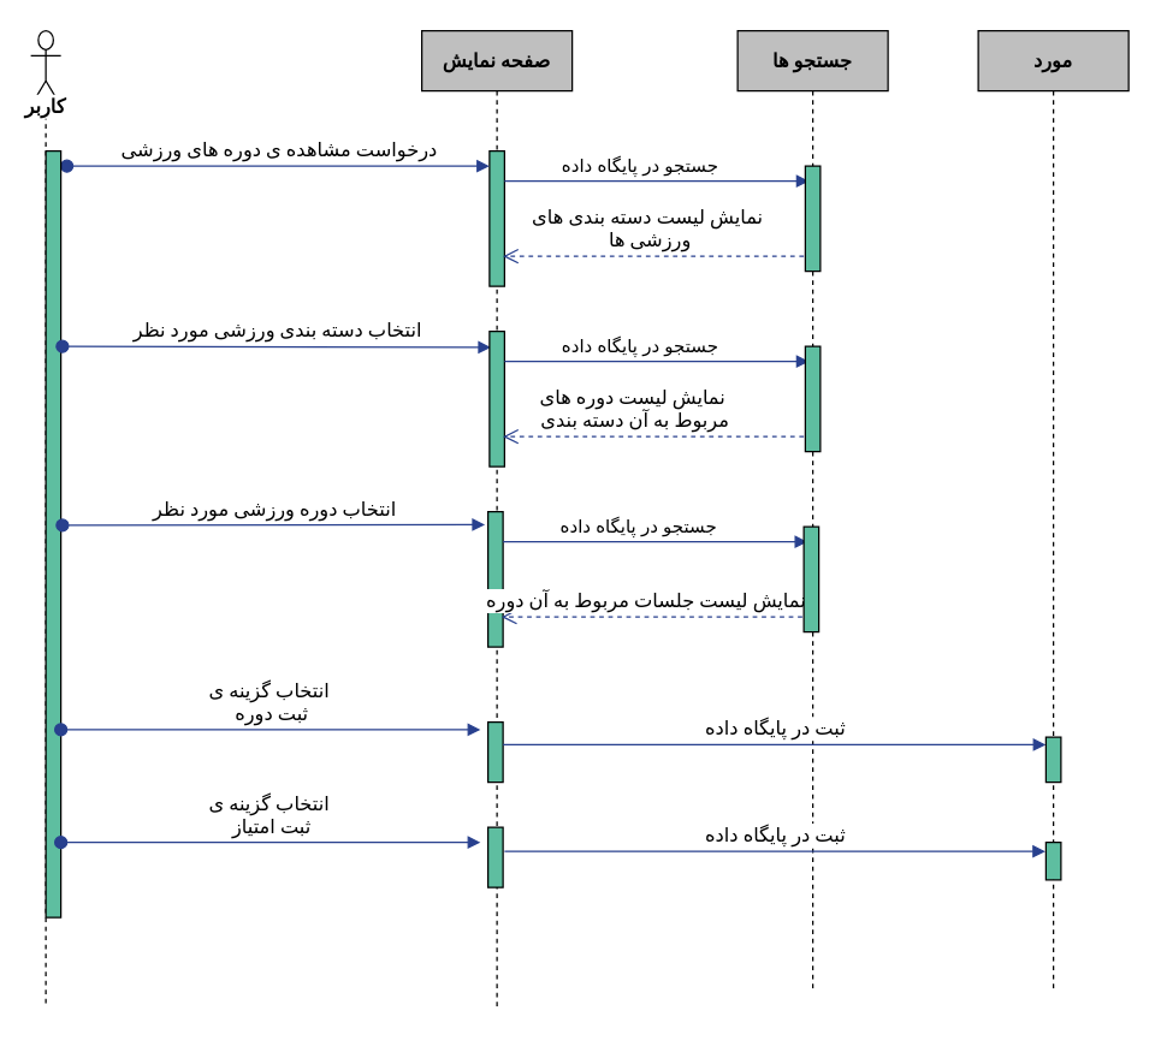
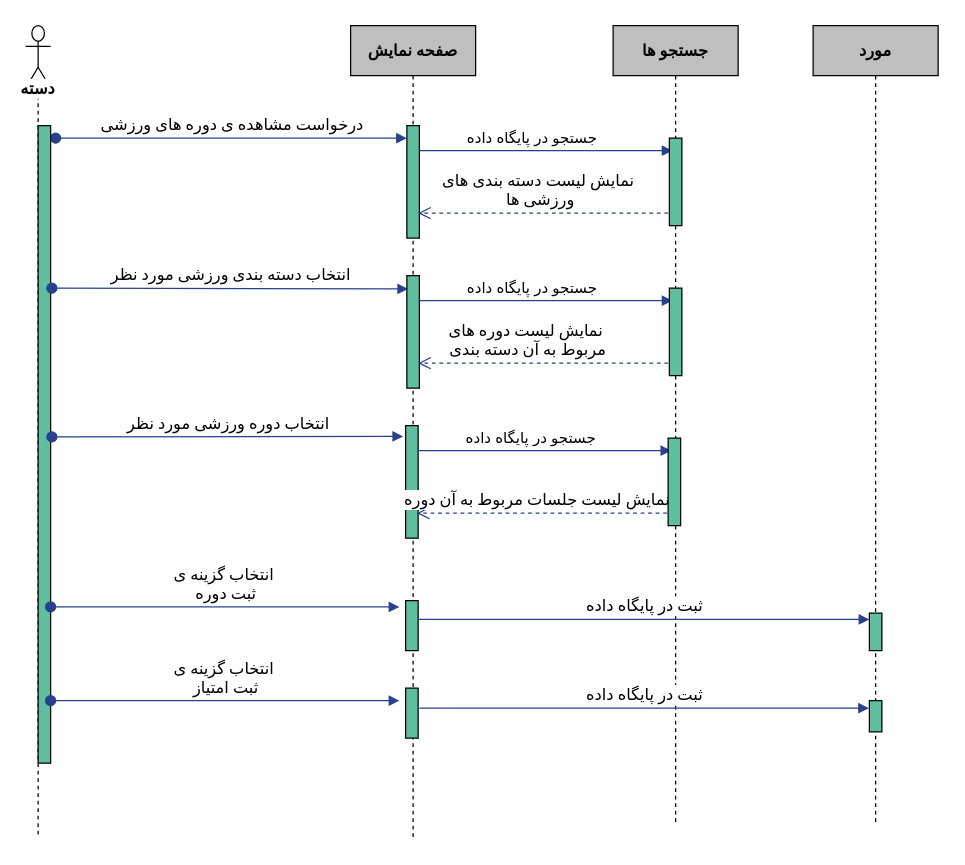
  <mxCell id="0" />
  <mxCell id="1" parent="0" />
- <mxCell id="2" value="کاربر" style="shape=umlLifeline;participant=umlActor;perimeter=lifelinePerimeter;whiteSpace=wrap;html=1;container=1;collapsible=0;recursiveResize=0;verticalAlign=top;spacingTop=36;labelBackgroundColor=#ffffff;outlineConnect=0;size=50;fontFamily=B Zar;fontSize=13;fontStyle=1" parent="1" vertex="1"><mxGeometry x="20" y="20" width="20" height="650" as="geometry" /></mxCell>
+ <mxCell id="2" value="دسته" style="shape=umlLifeline;participant=umlActor;perimeter=lifelinePerimeter;whiteSpace=wrap;html=1;container=1;collapsible=0;recursiveResize=0;verticalAlign=top;spacingTop=36;labelBackgroundColor=#ffffff;outlineConnect=0;size=50;fontFamily=B Zar;fontSize=13;fontStyle=1" parent="1" vertex="1"><mxGeometry x="20" y="20" width="20" height="650" as="geometry" /></mxCell>
  <mxCell id="3" value="&lt;font style=&quot;font-size: 13px;&quot;&gt;&lt;br style=&quot;font-size: 13px;&quot;&gt;صفحه نمایش&lt;br style=&quot;font-size: 13px;&quot;&gt;&lt;/font&gt;&lt;br style=&quot;font-size: 13px;&quot;&gt;" style="shape=umlLifeline;perimeter=lifelinePerimeter;whiteSpace=wrap;html=1;container=1;collapsible=0;recursiveResize=0;outlineConnect=0;fontFamily=B Zar;fontSize=13;fontStyle=1;fillColor=#BFBFBF;" parent="1" vertex="1"><mxGeometry x="280" y="20" width="100" height="650" as="geometry" /></mxCell>
  <mxCell id="4" value="" style="html=1;points=[];perimeter=orthogonalPerimeter;fillColor=#5EBEA0;" parent="3" vertex="1"><mxGeometry x="45" y="80" width="10" height="90" as="geometry" /></mxCell>
  <mxCell id="5" value="جستجو ها" style="shape=umlLifeline;perimeter=lifelinePerimeter;whiteSpace=wrap;html=1;container=1;collapsible=0;recursiveResize=0;outlineConnect=0;fontFamily=B Zar;fontSize=13;fontStyle=1;fillColor=#BFBFBF;" parent="1" vertex="1"><mxGeometry x="490" y="20" width="100" height="640" as="geometry" /></mxCell>
  <mxCell id="6" value="&lt;font style=&quot;font-size: 13px;&quot;&gt;درخواست مشاهده ی دوره های ورزشی&lt;/font&gt;" style="html=1;verticalAlign=bottom;startArrow=oval;endArrow=block;startSize=8;fontSize=13;fontFamily=B Zar;strokeColor=#28408E;" parent="1" target="4" edge="1"><mxGeometry relative="1" as="geometry"><mxPoint x="44" y="110" as="sourcePoint" /><Array as="points"><mxPoint x="90" y="110" /></Array></mxGeometry></mxCell>
  <mxCell id="7" value="" style="edgeStyle=orthogonalEdgeStyle;html=1;align=left;spacingLeft=2;endArrow=block;rounded=0;strokeColor=#28408E;fontSize=13;fontFamily=B Zar;" parent="1" edge="1"><mxGeometry x="-0.722" y="-80" relative="1" as="geometry"><mxPoint x="335" y="120" as="sourcePoint" /><Array as="points"><mxPoint x="350" y="120" /><mxPoint x="350" y="120" /></Array><mxPoint x="537.5" y="120" as="targetPoint" /><mxPoint as="offset" /></mxGeometry></mxCell>
  <mxCell id="8" value="" style="html=1;points=[];perimeter=orthogonalPerimeter;fillColor=#5EBEA0;" parent="1" vertex="1"><mxGeometry x="30" y="100" width="10" height="510" as="geometry" /></mxCell>
  <mxCell id="9" value="&lt;font style=&quot;font-size: 13px;&quot;&gt;انتخاب دسته بندی ورزشی مورد نظر&lt;/font&gt;" style="html=1;verticalAlign=bottom;startArrow=oval;endArrow=block;startSize=8;fontSize=13;fontFamily=B Zar;strokeColor=#28408E;entryX=0.1;entryY=0.119;entryDx=0;entryDy=0;entryPerimeter=0;" parent="1" target="23" edge="1"><mxGeometry relative="1" as="geometry"><mxPoint x="41" y="230" as="sourcePoint" /><mxPoint x="320" y="232" as="targetPoint" /><Array as="points" /></mxGeometry></mxCell>
  <mxCell id="10" value="&lt;font style=&quot;font-size: 13px;&quot;&gt;انتخاب دوره ورزشی مورد نظر&lt;br style=&quot;font-size: 13px;&quot;&gt;&lt;/font&gt;" style="html=1;verticalAlign=bottom;startArrow=oval;endArrow=block;startSize=8;strokeColor=#28408E;fontFamily=B Zar;fontSize=13;entryX=-0.2;entryY=0.096;entryDx=0;entryDy=0;entryPerimeter=0;" parent="1" edge="1" target="28"><mxGeometry relative="1" as="geometry"><mxPoint x="41" y="349" as="sourcePoint" /><mxPoint x="320" y="345" as="targetPoint" /></mxGeometry></mxCell>
  <mxCell id="11" value="" style="html=1;points=[];perimeter=orthogonalPerimeter;fillColor=#5EBEA0;" parent="1" vertex="1"><mxGeometry x="324" y="480" width="10" height="40" as="geometry" /></mxCell>
  <mxCell id="12" value="&lt;font style=&quot;font-size: 13px;&quot;&gt;انتخاب گزینه ی&amp;nbsp;&lt;br style=&quot;font-size: 13px;&quot;&gt;ثبت دوره&lt;br style=&quot;font-size: 13px;&quot;&gt;&lt;/font&gt;" style="html=1;verticalAlign=bottom;startArrow=oval;endArrow=block;startSize=8;strokeColor=#28408E;fontFamily=B Zar;fontSize=13;" parent="1" edge="1"><mxGeometry relative="1" as="geometry"><mxPoint x="40" y="485" as="sourcePoint" /><mxPoint x="319" y="485" as="targetPoint" /></mxGeometry></mxCell>
  <mxCell id="13" value="&lt;font style=&quot;font-size: 13px;&quot;&gt;ثبت در پایگاه داده&lt;/font&gt;" style="html=1;verticalAlign=bottom;endArrow=block;fontFamily=B Zar;fontSize=13;strokeColor=#28408E;" parent="1" edge="1"><mxGeometry relative="1" as="geometry"><mxPoint x="334" y="495" as="sourcePoint" /><mxPoint x="695" y="495" as="targetPoint" /></mxGeometry></mxCell>
  <mxCell id="14" value="&lt;font style=&quot;font-size: 13px;&quot;&gt;انتخاب گزینه ی&amp;nbsp;&lt;br style=&quot;font-size: 13px;&quot;&gt;ثبت امتیاز&lt;br style=&quot;font-size: 13px;&quot;&gt;&lt;/font&gt;" style="html=1;verticalAlign=bottom;startArrow=oval;endArrow=block;startSize=8;strokeColor=#28408E;fontSize=13;fontFamily=B Zar;" parent="1" edge="1"><mxGeometry relative="1" as="geometry"><mxPoint x="40" y="560" as="sourcePoint" /><mxPoint x="319" y="560" as="targetPoint" /></mxGeometry></mxCell>
  <mxCell id="15" value="" style="html=1;points=[];perimeter=orthogonalPerimeter;fillColor=#5EBEA0;" parent="1" vertex="1"><mxGeometry x="324" y="550" width="10" height="40" as="geometry" /></mxCell>
  <mxCell id="16" value="&lt;font style=&quot;font-size: 13px;&quot;&gt;ثبت در پایگاه داده&lt;/font&gt;" style="html=1;verticalAlign=bottom;endArrow=block;fontFamily=B Zar;fontSize=13;strokeColor=#28408E;entryX=-0.033;entryY=0.24;entryDx=0;entryDy=0;entryPerimeter=0;" parent="1" edge="1"><mxGeometry relative="1" as="geometry"><mxPoint x="335" y="566" as="sourcePoint" /><mxPoint x="694.67" y="566" as="targetPoint" /></mxGeometry></mxCell>
  <mxCell id="17" value="مورد" style="shape=umlLifeline;perimeter=lifelinePerimeter;whiteSpace=wrap;html=1;container=1;collapsible=0;recursiveResize=0;outlineConnect=0;fontFamily=B Zar;fontSize=13;fontStyle=1;fillColor=#BFBFBF;" vertex="1" parent="1"><mxGeometry x="650" y="20" width="100" height="640" as="geometry" /></mxCell>
  <mxCell id="18" value="" style="html=1;points=[];perimeter=orthogonalPerimeter;fillColor=#5EBEA0;" vertex="1" parent="17"><mxGeometry x="45" y="470" width="10" height="30" as="geometry" /></mxCell>
  <mxCell id="19" value="" style="html=1;points=[];perimeter=orthogonalPerimeter;fillColor=#5EBEA0;" vertex="1" parent="17"><mxGeometry x="45" y="540" width="10" height="25" as="geometry" /></mxCell>
  <mxCell id="20" value="جستجو در پایگاه داده" style="text;html=1;align=center;verticalAlign=middle;resizable=0;points=[];autosize=1;strokeColor=none;" vertex="1" parent="1"><mxGeometry x="375" y="100" width="100" height="20" as="geometry" /></mxCell>
  <mxCell id="21" value="&lt;font style=&quot;font-size: 13px&quot;&gt;نمایش&lt;/font&gt;&lt;span style=&quot;text-align: left&quot;&gt;&amp;nbsp;لیست دسته بندی های&lt;/span&gt;&lt;br style=&quot;text-align: left&quot;&gt;&lt;span style=&quot;text-align: left&quot;&gt;&amp;nbsp;ورزشی ها&lt;/span&gt;" style="html=1;verticalAlign=bottom;endArrow=open;dashed=1;endSize=8;strokeColor=#28408e;fontFamily=B Zar;fontSize=13;fontStyle=0" edge="1" parent="1"><mxGeometry x="0.068" relative="1" as="geometry"><mxPoint x="334" y="170" as="targetPoint" /><mxPoint x="540" y="170" as="sourcePoint" /><mxPoint as="offset" /></mxGeometry></mxCell>
  <mxCell id="22" value="" style="html=1;points=[];perimeter=orthogonalPerimeter;fillColor=#5EBEA0;" vertex="1" parent="1"><mxGeometry x="535" y="110" width="10" height="70" as="geometry" /></mxCell>
  <mxCell id="23" value="" style="html=1;points=[];perimeter=orthogonalPerimeter;fillColor=#5EBEA0;" vertex="1" parent="1"><mxGeometry x="325" y="220" width="10" height="90" as="geometry" /></mxCell>
  <mxCell id="24" value="" style="edgeStyle=orthogonalEdgeStyle;html=1;align=left;spacingLeft=2;endArrow=block;rounded=0;strokeColor=#28408E;fontSize=13;fontFamily=B Zar;" edge="1" parent="1"><mxGeometry x="-0.722" y="-80" relative="1" as="geometry"><mxPoint x="335" y="240" as="sourcePoint" /><Array as="points"><mxPoint x="350" y="240" /><mxPoint x="350" y="240" /></Array><mxPoint x="537.5" y="240" as="targetPoint" /><mxPoint as="offset" /></mxGeometry></mxCell>
  <mxCell id="25" value="جستجو در پایگاه داده" style="text;html=1;align=center;verticalAlign=middle;resizable=0;points=[];autosize=1;strokeColor=none;" vertex="1" parent="1"><mxGeometry x="375" y="220" width="100" height="20" as="geometry" /></mxCell>
  <mxCell id="26" value="&lt;font style=&quot;font-size: 13px&quot;&gt;نمایش&amp;nbsp;&lt;/font&gt;&lt;span style=&quot;text-align: left&quot;&gt;لیست دوره های&lt;br&gt;&amp;nbsp;مربوط به آن دسته بندی&lt;/span&gt;" style="html=1;verticalAlign=bottom;endArrow=open;dashed=1;endSize=8;strokeColor=#28408e;fontFamily=B Zar;fontSize=13;fontStyle=0" edge="1" parent="1"><mxGeometry x="0.165" relative="1" as="geometry"><mxPoint x="334" y="290" as="targetPoint" /><mxPoint x="540" y="290" as="sourcePoint" /><mxPoint as="offset" /></mxGeometry></mxCell>
  <mxCell id="27" value="" style="html=1;points=[];perimeter=orthogonalPerimeter;fillColor=#5EBEA0;" vertex="1" parent="1"><mxGeometry x="535" y="230" width="10" height="70" as="geometry" /></mxCell>
  <mxCell id="28" value="" style="html=1;points=[];perimeter=orthogonalPerimeter;fillColor=#5EBEA0;" vertex="1" parent="1"><mxGeometry x="324" y="340" width="10" height="90" as="geometry" /></mxCell>
  <mxCell id="29" value="" style="edgeStyle=orthogonalEdgeStyle;html=1;align=left;spacingLeft=2;endArrow=block;rounded=0;strokeColor=#28408E;fontSize=13;fontFamily=B Zar;" edge="1" parent="1"><mxGeometry x="-0.722" y="-80" relative="1" as="geometry"><mxPoint x="334" y="360" as="sourcePoint" /><Array as="points"><mxPoint x="349" y="360" /><mxPoint x="349" y="360" /></Array><mxPoint x="536.5" y="360" as="targetPoint" /><mxPoint as="offset" /></mxGeometry></mxCell>
  <mxCell id="30" value="جستجو در پایگاه داده" style="text;html=1;align=center;verticalAlign=middle;resizable=0;points=[];autosize=1;strokeColor=none;" vertex="1" parent="1"><mxGeometry x="374" y="340" width="100" height="20" as="geometry" /></mxCell>
  <mxCell id="31" value="&lt;font style=&quot;font-size: 13px&quot;&gt;نمایش&amp;nbsp;&lt;/font&gt;&lt;span style=&quot;text-align: left&quot;&gt;لیست جلسات مربوط به آن دوره&lt;/span&gt;" style="html=1;verticalAlign=bottom;endArrow=open;dashed=1;endSize=8;strokeColor=#28408e;fontFamily=B Zar;fontSize=13;fontStyle=0" edge="1" parent="1"><mxGeometry x="0.068" relative="1" as="geometry"><mxPoint x="333" y="410" as="targetPoint" /><mxPoint x="539" y="410" as="sourcePoint" /><mxPoint as="offset" /></mxGeometry></mxCell>
  <mxCell id="32" value="" style="html=1;points=[];perimeter=orthogonalPerimeter;fillColor=#5EBEA0;" vertex="1" parent="1"><mxGeometry x="534" y="350" width="10" height="70" as="geometry" /></mxCell>
